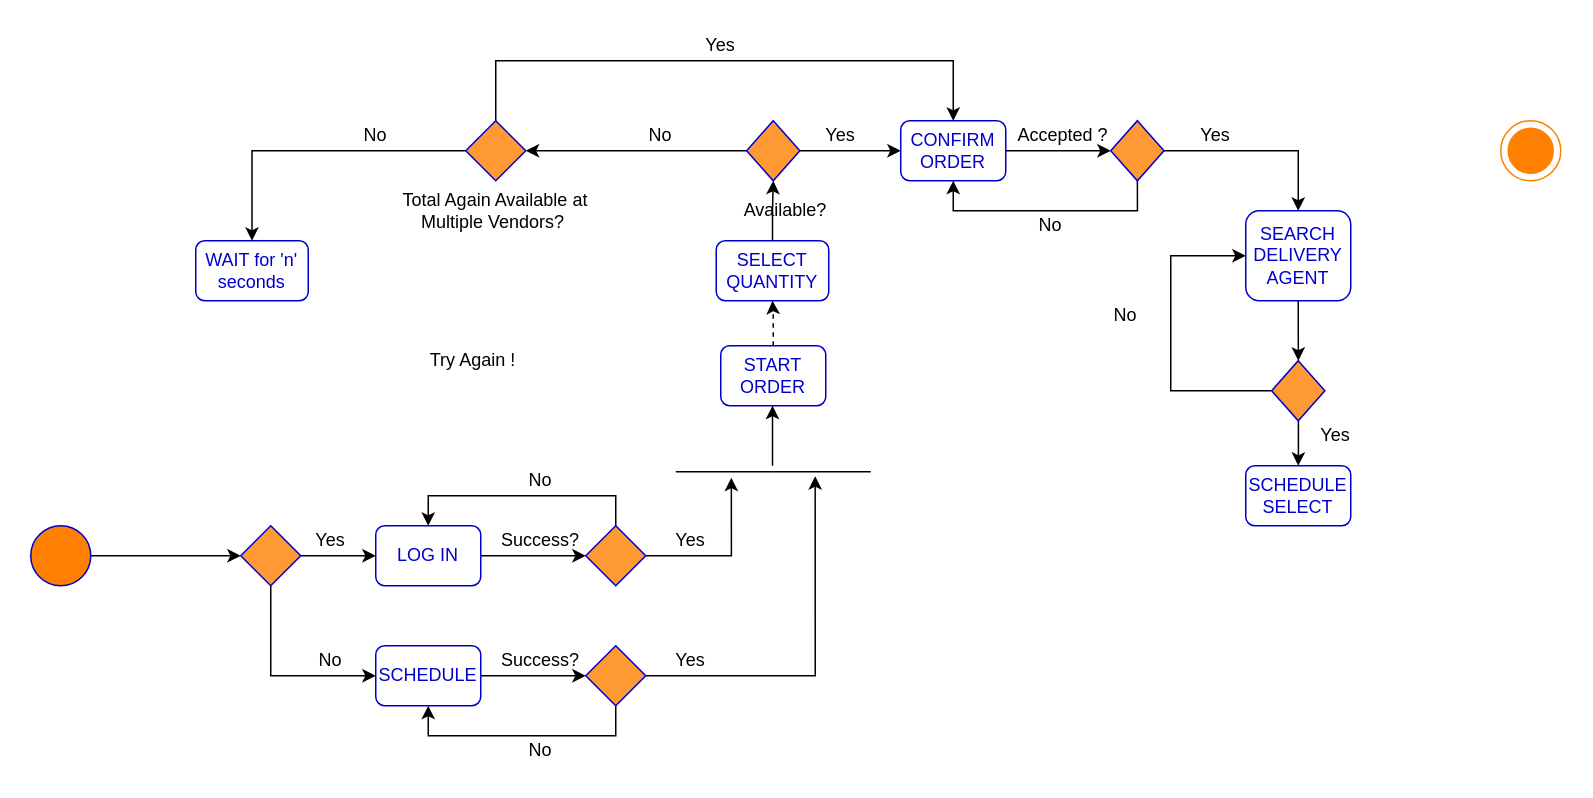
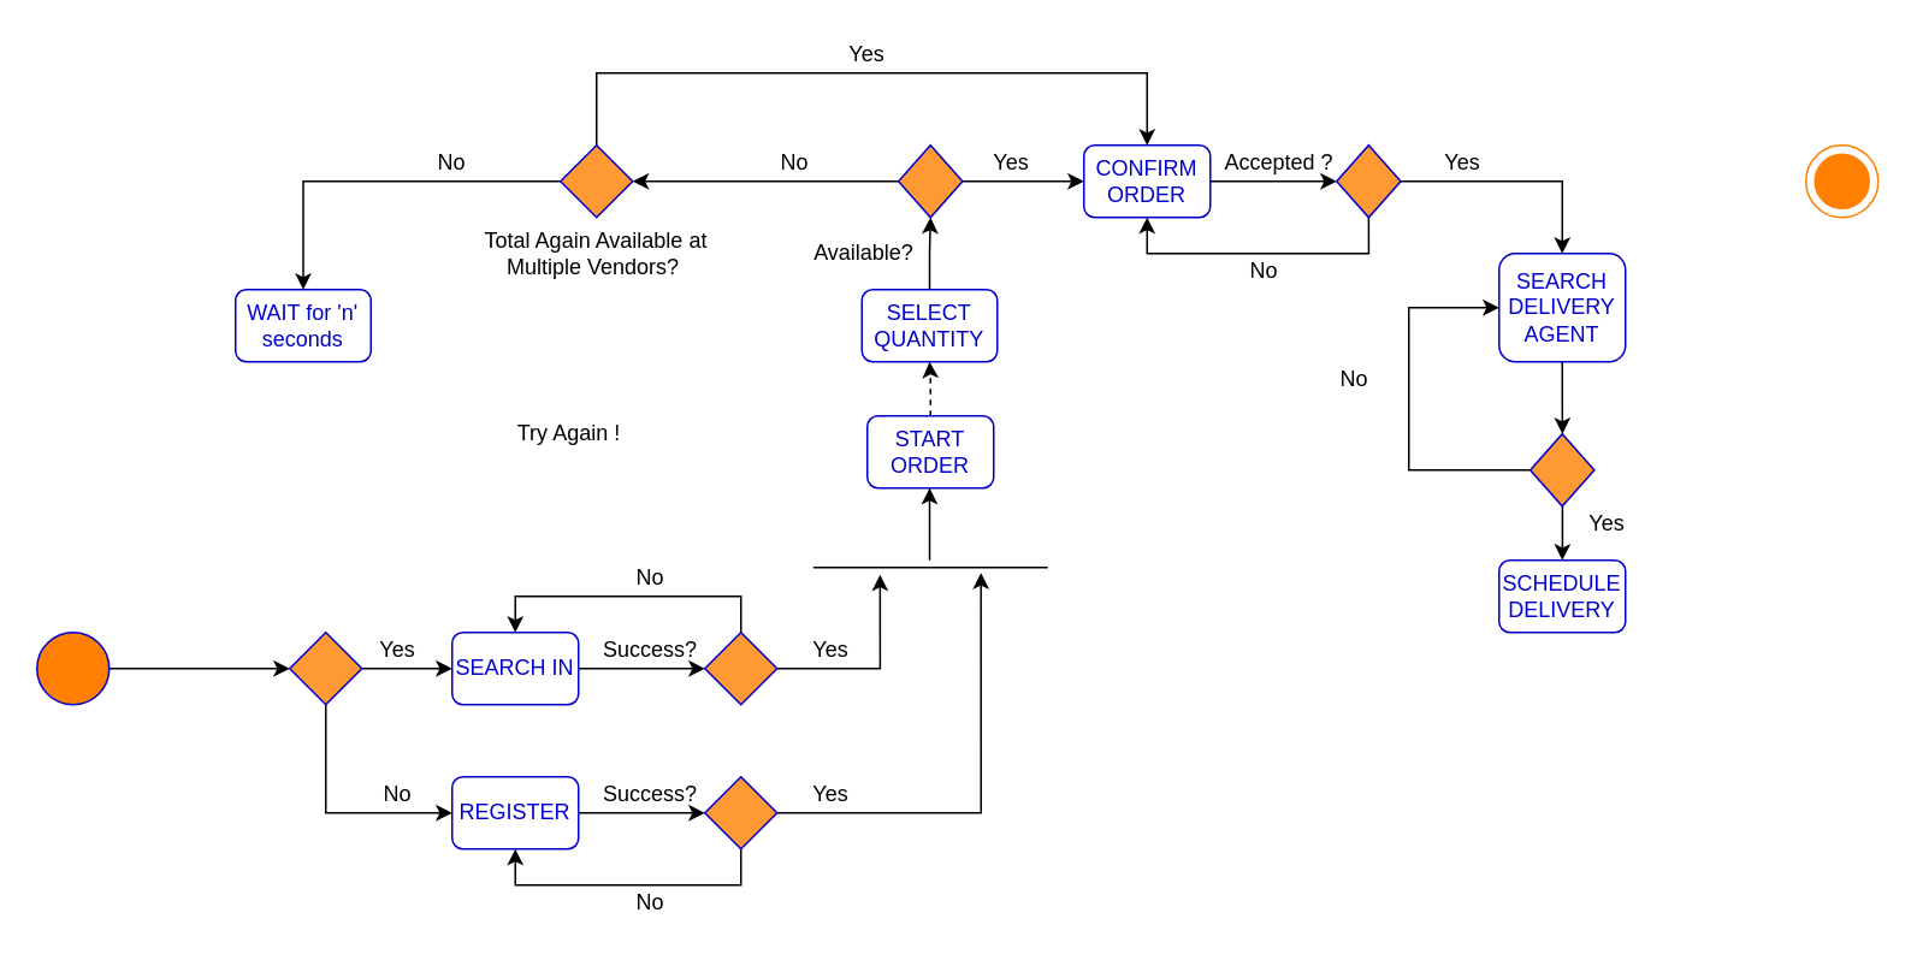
  <mxCell id="0" />
  <mxCell id="1" parent="0" />
  <mxCell id="2" style="edgeStyle=orthogonalEdgeStyle;rounded=0;orthogonalLoop=1;jettySize=auto;html=1;exitX=1;exitY=0.5;exitDx=0;exitDy=0;" edge="1" parent="1" source="3" target="7"><mxGeometry relative="1" as="geometry" /></mxCell>
  <mxCell id="3" value="" style="shape=ellipse;html=1;fillColor=#FF8000;fontSize=18;fontColor=#ffffff;strokeColor=#0000CC;align=center;" vertex="1" parent="1"><mxGeometry x="20" y="350" width="40" height="40" as="geometry" /></mxCell>
  <mxCell id="4" value="" style="shape=mxgraph.sysml.actFinal;html=1;verticalLabelPosition=bottom;labelBackgroundColor=#ffffff;verticalAlign=top;strokeColor=#FF8000;fillColor=#FFFFFF;fontSize=11;fontColor=#0000CC;align=center;" vertex="1" parent="1"><mxGeometry x="1000" y="80" width="40" height="40" as="geometry" /></mxCell>
  <mxCell id="5" style="edgeStyle=orthogonalEdgeStyle;rounded=0;orthogonalLoop=1;jettySize=auto;html=1;exitX=1;exitY=0.5;exitDx=0;exitDy=0;entryX=0;entryY=0.5;entryDx=0;entryDy=0;" edge="1" parent="1" source="7" target="9"><mxGeometry relative="1" as="geometry" /></mxCell>
  <mxCell id="6" style="edgeStyle=orthogonalEdgeStyle;rounded=0;orthogonalLoop=1;jettySize=auto;html=1;exitX=0.5;exitY=1;exitDx=0;exitDy=0;entryX=0;entryY=0.5;entryDx=0;entryDy=0;" edge="1" parent="1" source="7" target="11"><mxGeometry relative="1" as="geometry" /></mxCell>
  <mxCell id="7" value="" style="shape=rhombus;html=1;labelPosition=right;align=left;verticalAlign=middle;strokeColor=#0000CC;fillColor=#FF9933;fontColor=#000000;" vertex="1" parent="1"><mxGeometry x="160" y="350" width="40" height="40" as="geometry" /></mxCell>
  <mxCell id="8" style="edgeStyle=orthogonalEdgeStyle;rounded=0;orthogonalLoop=1;jettySize=auto;html=1;exitX=1;exitY=0.5;exitDx=0;exitDy=0;entryX=0;entryY=0.5;entryDx=0;entryDy=0;" edge="1" parent="1" source="9" target="16"><mxGeometry relative="1" as="geometry" /></mxCell>
- <mxCell id="9" value="LOG IN" style="strokeColor=#0000CC;fillColor=inherit;gradientColor=inherit;shape=rect;html=1;rounded=1;whiteSpace=wrap;align=center;fontColor=#0000CC;" vertex="1" parent="1"><mxGeometry x="250" y="350" width="70" height="40" as="geometry" /></mxCell>
+ <mxCell id="9" value="SEARCH IN" style="strokeColor=#0000CC;fillColor=inherit;gradientColor=inherit;shape=rect;html=1;rounded=1;whiteSpace=wrap;align=center;fontColor=#0000CC;" vertex="1" parent="1"><mxGeometry x="250" y="350" width="70" height="40" as="geometry" /></mxCell>
  <mxCell id="10" style="edgeStyle=orthogonalEdgeStyle;rounded=0;orthogonalLoop=1;jettySize=auto;html=1;exitX=1;exitY=0.5;exitDx=0;exitDy=0;entryX=0;entryY=0.5;entryDx=0;entryDy=0;" edge="1" parent="1" source="11" target="19"><mxGeometry relative="1" as="geometry" /></mxCell>
- <mxCell id="11" value="SCHEDULE" style="strokeColor=#0000CC;fillColor=inherit;gradientColor=inherit;shape=rect;html=1;rounded=1;whiteSpace=wrap;align=center;fontColor=#0000CC;" vertex="1" parent="1"><mxGeometry x="250" y="430" width="70" height="40" as="geometry" /></mxCell>
+ <mxCell id="11" value="REGISTER" style="strokeColor=#0000CC;fillColor=inherit;gradientColor=inherit;shape=rect;html=1;rounded=1;whiteSpace=wrap;align=center;fontColor=#0000CC;" vertex="1" parent="1"><mxGeometry x="250" y="430" width="70" height="40" as="geometry" /></mxCell>
  <mxCell id="12" value="Yes" style="text;html=1;strokeColor=none;fillColor=none;align=center;verticalAlign=middle;whiteSpace=wrap;rounded=0;" vertex="1" parent="1"><mxGeometry x="170" y="350" width="100" height="20" as="geometry" /></mxCell>
  <mxCell id="13" value="No" style="text;html=1;strokeColor=none;fillColor=none;align=center;verticalAlign=middle;whiteSpace=wrap;rounded=0;" vertex="1" parent="1"><mxGeometry x="170" y="430" width="100" height="20" as="geometry" /></mxCell>
  <mxCell id="14" style="edgeStyle=orthogonalEdgeStyle;rounded=0;orthogonalLoop=1;jettySize=auto;html=1;exitX=0.5;exitY=0;exitDx=0;exitDy=0;entryX=0.5;entryY=0;entryDx=0;entryDy=0;" edge="1" parent="1" source="16" target="9"><mxGeometry relative="1" as="geometry" /></mxCell>
  <mxCell id="15" style="edgeStyle=orthogonalEdgeStyle;rounded=0;orthogonalLoop=1;jettySize=auto;html=1;exitX=1;exitY=0.5;exitDx=0;exitDy=0;entryX=0.285;entryY=1;entryDx=0;entryDy=0;entryPerimeter=0;" edge="1" parent="1" source="16" target="24"><mxGeometry relative="1" as="geometry" /></mxCell>
  <mxCell id="16" value="" style="shape=rhombus;html=1;labelPosition=right;align=left;verticalAlign=middle;strokeColor=#0000CC;fillColor=#FF9933;fontColor=#000000;" vertex="1" parent="1"><mxGeometry x="390" y="350" width="40" height="40" as="geometry" /></mxCell>
  <mxCell id="17" style="edgeStyle=orthogonalEdgeStyle;rounded=0;orthogonalLoop=1;jettySize=auto;html=1;exitX=1;exitY=0.5;exitDx=0;exitDy=0;entryX=0.715;entryY=0.875;entryDx=0;entryDy=0;entryPerimeter=0;" edge="1" parent="1" source="19" target="24"><mxGeometry relative="1" as="geometry" /></mxCell>
  <mxCell id="18" style="edgeStyle=orthogonalEdgeStyle;rounded=0;orthogonalLoop=1;jettySize=auto;html=1;exitX=0.5;exitY=1;exitDx=0;exitDy=0;entryX=0.5;entryY=1;entryDx=0;entryDy=0;" edge="1" parent="1" source="19" target="11"><mxGeometry relative="1" as="geometry" /></mxCell>
  <mxCell id="19" value="" style="shape=rhombus;html=1;labelPosition=right;align=left;verticalAlign=middle;strokeColor=#0000CC;fillColor=#FF9933;fontColor=#000000;" vertex="1" parent="1"><mxGeometry x="390" y="430" width="40" height="40" as="geometry" /></mxCell>
  <mxCell id="20" value="Success?" style="text;html=1;strokeColor=none;fillColor=none;align=center;verticalAlign=middle;whiteSpace=wrap;rounded=0;" vertex="1" parent="1"><mxGeometry x="310" y="350" width="100" height="20" as="geometry" /></mxCell>
  <mxCell id="21" value="Success?" style="text;html=1;strokeColor=none;fillColor=none;align=center;verticalAlign=middle;whiteSpace=wrap;rounded=0;" vertex="1" parent="1"><mxGeometry x="310" y="430" width="100" height="20" as="geometry" /></mxCell>
  <mxCell id="22" value="No" style="text;html=1;strokeColor=none;fillColor=none;align=center;verticalAlign=middle;whiteSpace=wrap;rounded=0;" vertex="1" parent="1"><mxGeometry x="310" y="490" width="100" height="20" as="geometry" /></mxCell>
  <mxCell id="23" value="No" style="text;html=1;strokeColor=none;fillColor=none;align=center;verticalAlign=middle;whiteSpace=wrap;rounded=0;" vertex="1" parent="1"><mxGeometry x="310" y="310" width="100" height="20" as="geometry" /></mxCell>
  <mxCell id="24" value="" style="line;strokeWidth=1;fillColor=none;align=left;verticalAlign=middle;spacingTop=-1;spacingLeft=3;spacingRight=3;rotatable=0;labelPosition=right;points=[];portConstraint=eastwest;" vertex="1" parent="1"><mxGeometry x="450" y="310" width="130" height="8" as="geometry" /></mxCell>
  <mxCell id="25" value="" style="edgeStyle=orthogonalEdgeStyle;rounded=0;orthogonalLoop=1;jettySize=auto;html=1;dashed=1;" edge="1" parent="1" source="26" target="31"><mxGeometry relative="1" as="geometry" /></mxCell>
  <mxCell id="26" value="START ORDER" style="strokeColor=#0000CC;fillColor=inherit;gradientColor=inherit;shape=rect;html=1;rounded=1;whiteSpace=wrap;align=center;fontColor=#0000CC;" vertex="1" parent="1"><mxGeometry x="480" y="230" width="70" height="40" as="geometry" /></mxCell>
  <mxCell id="27" value="" style="endArrow=classic;html=1;" edge="1" parent="1"><mxGeometry width="50" height="50" relative="1" as="geometry"><mxPoint x="514.5" y="310" as="sourcePoint" /><mxPoint x="514.5" y="270" as="targetPoint" /></mxGeometry></mxCell>
  <mxCell id="28" value="Yes" style="text;html=1;strokeColor=none;fillColor=none;align=center;verticalAlign=middle;whiteSpace=wrap;rounded=0;" vertex="1" parent="1"><mxGeometry x="410" y="350" width="100" height="20" as="geometry" /></mxCell>
  <mxCell id="29" value="Yes" style="text;html=1;strokeColor=none;fillColor=none;align=center;verticalAlign=middle;whiteSpace=wrap;rounded=0;" vertex="1" parent="1"><mxGeometry x="410" y="430" width="100" height="20" as="geometry" /></mxCell>
  <mxCell id="30" style="edgeStyle=orthogonalEdgeStyle;rounded=0;orthogonalLoop=1;jettySize=auto;html=1;exitX=0.5;exitY=0;exitDx=0;exitDy=0;entryX=0.5;entryY=1;entryDx=0;entryDy=0;" edge="1" parent="1" source="31" target="34"><mxGeometry relative="1" as="geometry" /></mxCell>
  <mxCell id="31" value="SELECT QUANTITY" style="whiteSpace=wrap;html=1;rounded=1;fontColor=#0000CC;strokeColor=#0000CC;fillColor=inherit;gradientColor=inherit;" vertex="1" parent="1"><mxGeometry x="477" y="160" width="75" height="40" as="geometry" /></mxCell>
  <mxCell id="32" style="edgeStyle=orthogonalEdgeStyle;rounded=0;orthogonalLoop=1;jettySize=auto;html=1;entryX=0;entryY=0.5;entryDx=0;entryDy=0;" edge="1" parent="1" source="34" target="39"><mxGeometry relative="1" as="geometry" /></mxCell>
  <mxCell id="33" style="edgeStyle=orthogonalEdgeStyle;rounded=0;orthogonalLoop=1;jettySize=auto;html=1;" edge="1" parent="1" source="34" target="57"><mxGeometry relative="1" as="geometry" /></mxCell>
  <mxCell id="34" value="" style="shape=rhombus;html=1;labelPosition=right;align=left;verticalAlign=middle;strokeColor=#0000CC;fillColor=#FF9933;fontColor=#000000;" vertex="1" parent="1"><mxGeometry x="497.25" y="80" width="35.5" height="40" as="geometry" /></mxCell>
- <mxCell id="35" value="Available?&amp;nbsp;" style="text;html=1;strokeColor=none;fillColor=none;align=center;verticalAlign=middle;whiteSpace=wrap;rounded=0;" vertex="1" parent="1"><mxGeometry x="475" y="130" width="100" height="20" as="geometry" /></mxCell>
+ <mxCell id="35" value="Available?&amp;nbsp;" style="text;html=1;strokeColor=none;fillColor=none;align=center;verticalAlign=middle;whiteSpace=wrap;rounded=0;" vertex="1" parent="1"><mxGeometry x="430" y="130" width="100" height="20" as="geometry" /></mxCell>
  <mxCell id="36" value="WAIT for 'n' seconds" style="whiteSpace=wrap;html=1;rounded=1;fontColor=#0000CC;strokeColor=#0000CC;fillColor=inherit;gradientColor=inherit;" vertex="1" parent="1"><mxGeometry x="130" y="160" width="75" height="40" as="geometry" /></mxCell>
  <mxCell id="37" value="No" style="text;html=1;strokeColor=none;fillColor=none;align=center;verticalAlign=middle;whiteSpace=wrap;rounded=0;" vertex="1" parent="1"><mxGeometry x="390" y="80" width="100" height="20" as="geometry" /></mxCell>
  <mxCell id="38" style="edgeStyle=orthogonalEdgeStyle;rounded=0;orthogonalLoop=1;jettySize=auto;html=1;entryX=0;entryY=0.5;entryDx=0;entryDy=0;" edge="1" parent="1" source="39" target="42"><mxGeometry relative="1" as="geometry" /></mxCell>
  <mxCell id="39" value="CONFIRM ORDER" style="strokeColor=#0000CC;fillColor=inherit;gradientColor=inherit;shape=rect;html=1;rounded=1;whiteSpace=wrap;align=center;fontColor=#0000CC;" vertex="1" parent="1"><mxGeometry x="600" y="80" width="70" height="40" as="geometry" /></mxCell>
  <mxCell id="40" style="edgeStyle=orthogonalEdgeStyle;rounded=0;orthogonalLoop=1;jettySize=auto;html=1;exitX=0.5;exitY=1;exitDx=0;exitDy=0;entryX=0.5;entryY=1;entryDx=0;entryDy=0;" edge="1" parent="1" source="42" target="39"><mxGeometry relative="1" as="geometry" /></mxCell>
  <mxCell id="41" style="edgeStyle=orthogonalEdgeStyle;rounded=0;orthogonalLoop=1;jettySize=auto;html=1;entryX=0.5;entryY=0;entryDx=0;entryDy=0;" edge="1" parent="1" source="42" target="48"><mxGeometry relative="1" as="geometry" /></mxCell>
  <mxCell id="42" value="" style="shape=rhombus;html=1;labelPosition=right;align=left;verticalAlign=middle;strokeColor=#0000CC;fillColor=#FF9933;fontColor=#000000;" vertex="1" parent="1"><mxGeometry x="740" y="80" width="35.5" height="40" as="geometry" /></mxCell>
  <mxCell id="43" value="Accepted ?&amp;nbsp;" style="text;html=1;strokeColor=none;fillColor=none;align=center;verticalAlign=middle;whiteSpace=wrap;rounded=0;" vertex="1" parent="1"><mxGeometry x="660" y="80" width="100" height="20" as="geometry" /></mxCell>
  <mxCell id="44" value="No" style="text;html=1;strokeColor=none;fillColor=none;align=center;verticalAlign=middle;whiteSpace=wrap;rounded=0;" vertex="1" parent="1"><mxGeometry x="650" y="140" width="100" height="20" as="geometry" /></mxCell>
  <mxCell id="45" value="Yes" style="text;html=1;strokeColor=none;fillColor=none;align=center;verticalAlign=middle;whiteSpace=wrap;rounded=0;" vertex="1" parent="1"><mxGeometry x="510" y="80" width="100" height="20" as="geometry" /></mxCell>
- <mxCell id="46" value="SCHEDULE SELECT" style="strokeColor=#0000CC;fillColor=inherit;gradientColor=inherit;shape=rect;html=1;rounded=1;whiteSpace=wrap;align=center;fontColor=#0000CC;" vertex="1" parent="1"><mxGeometry x="830" y="310" width="70" height="40" as="geometry" /></mxCell>
+ <mxCell id="46" value="SCHEDULE DELIVERY" style="strokeColor=#0000CC;fillColor=inherit;gradientColor=inherit;shape=rect;html=1;rounded=1;whiteSpace=wrap;align=center;fontColor=#0000CC;" vertex="1" parent="1"><mxGeometry x="830" y="310" width="70" height="40" as="geometry" /></mxCell>
  <mxCell id="47" value="" style="edgeStyle=orthogonalEdgeStyle;rounded=0;orthogonalLoop=1;jettySize=auto;html=1;" edge="1" parent="1" source="48" target="52"><mxGeometry relative="1" as="geometry" /></mxCell>
  <mxCell id="48" value="SEARCH DELIVERY AGENT" style="strokeColor=#0000CC;fillColor=inherit;gradientColor=inherit;shape=rect;html=1;rounded=1;whiteSpace=wrap;align=center;fontColor=#0000CC;" vertex="1" parent="1"><mxGeometry x="830" y="140" width="70" height="60" as="geometry" /></mxCell>
  <mxCell id="49" value="Yes" style="text;html=1;strokeColor=none;fillColor=none;align=center;verticalAlign=middle;whiteSpace=wrap;rounded=0;" vertex="1" parent="1"><mxGeometry x="760" y="80" width="100" height="20" as="geometry" /></mxCell>
  <mxCell id="50" value="" style="edgeStyle=orthogonalEdgeStyle;rounded=0;orthogonalLoop=1;jettySize=auto;html=1;" edge="1" parent="1" source="52" target="46"><mxGeometry relative="1" as="geometry" /></mxCell>
  <mxCell id="51" style="edgeStyle=orthogonalEdgeStyle;rounded=0;orthogonalLoop=1;jettySize=auto;html=1;exitX=0;exitY=0.5;exitDx=0;exitDy=0;entryX=0;entryY=0.5;entryDx=0;entryDy=0;" edge="1" parent="1" source="52" target="48"><mxGeometry relative="1" as="geometry"><Array as="points"><mxPoint x="780" y="260" /><mxPoint x="780" y="170" /></Array></mxGeometry></mxCell>
  <mxCell id="52" value="" style="shape=rhombus;html=1;labelPosition=right;align=left;verticalAlign=middle;strokeColor=#0000CC;fillColor=#FF9933;fontColor=#000000;" vertex="1" parent="1"><mxGeometry x="847.25" y="240" width="35.5" height="40" as="geometry" /></mxCell>
  <mxCell id="53" value="Yes" style="text;html=1;strokeColor=none;fillColor=none;align=center;verticalAlign=middle;whiteSpace=wrap;rounded=0;" vertex="1" parent="1"><mxGeometry x="840" y="280" width="100" height="20" as="geometry" /></mxCell>
  <mxCell id="54" value="No" style="text;html=1;strokeColor=none;fillColor=none;align=center;verticalAlign=middle;whiteSpace=wrap;rounded=0;" vertex="1" parent="1"><mxGeometry x="700" y="200" width="100" height="20" as="geometry" /></mxCell>
  <mxCell id="55" style="edgeStyle=orthogonalEdgeStyle;rounded=0;orthogonalLoop=1;jettySize=auto;html=1;exitX=0;exitY=0.5;exitDx=0;exitDy=0;entryX=0.5;entryY=0;entryDx=0;entryDy=0;" edge="1" parent="1" source="57" target="36"><mxGeometry relative="1" as="geometry" /></mxCell>
  <mxCell id="56" style="edgeStyle=orthogonalEdgeStyle;rounded=0;orthogonalLoop=1;jettySize=auto;html=1;entryX=0.5;entryY=0;entryDx=0;entryDy=0;" edge="1" parent="1" source="57" target="39"><mxGeometry relative="1" as="geometry"><Array as="points"><mxPoint x="330" y="40" /><mxPoint x="635" y="40" /></Array></mxGeometry></mxCell>
  <mxCell id="57" value="" style="shape=rhombus;html=1;labelPosition=right;align=left;verticalAlign=middle;strokeColor=#0000CC;fillColor=#FF9933;fontColor=#000000;" vertex="1" parent="1"><mxGeometry x="310" y="80" width="40" height="40" as="geometry" /></mxCell>
  <mxCell id="58" value="Total Again Available at Multiple Vendors?&amp;nbsp;" style="text;html=1;strokeColor=none;fillColor=none;align=center;verticalAlign=middle;whiteSpace=wrap;rounded=0;" vertex="1" parent="1"><mxGeometry x="265" y="130" width="130" height="20" as="geometry" /></mxCell>
  <mxCell id="59" value="No" style="text;html=1;strokeColor=none;fillColor=none;align=center;verticalAlign=middle;whiteSpace=wrap;rounded=0;" vertex="1" parent="1"><mxGeometry x="200" y="80" width="100" height="20" as="geometry" /></mxCell>
  <mxCell id="60" value="Yes" style="text;html=1;strokeColor=none;fillColor=none;align=center;verticalAlign=middle;whiteSpace=wrap;rounded=0;" vertex="1" parent="1"><mxGeometry x="430" y="20" width="100" height="20" as="geometry" /></mxCell>
  <mxCell id="61" value="Try Again !" style="text;html=1;strokeColor=none;fillColor=none;align=center;verticalAlign=middle;whiteSpace=wrap;rounded=0;" vertex="1" parent="1"><mxGeometry x="265" y="230" width="100" height="20" as="geometry" /></mxCell>
